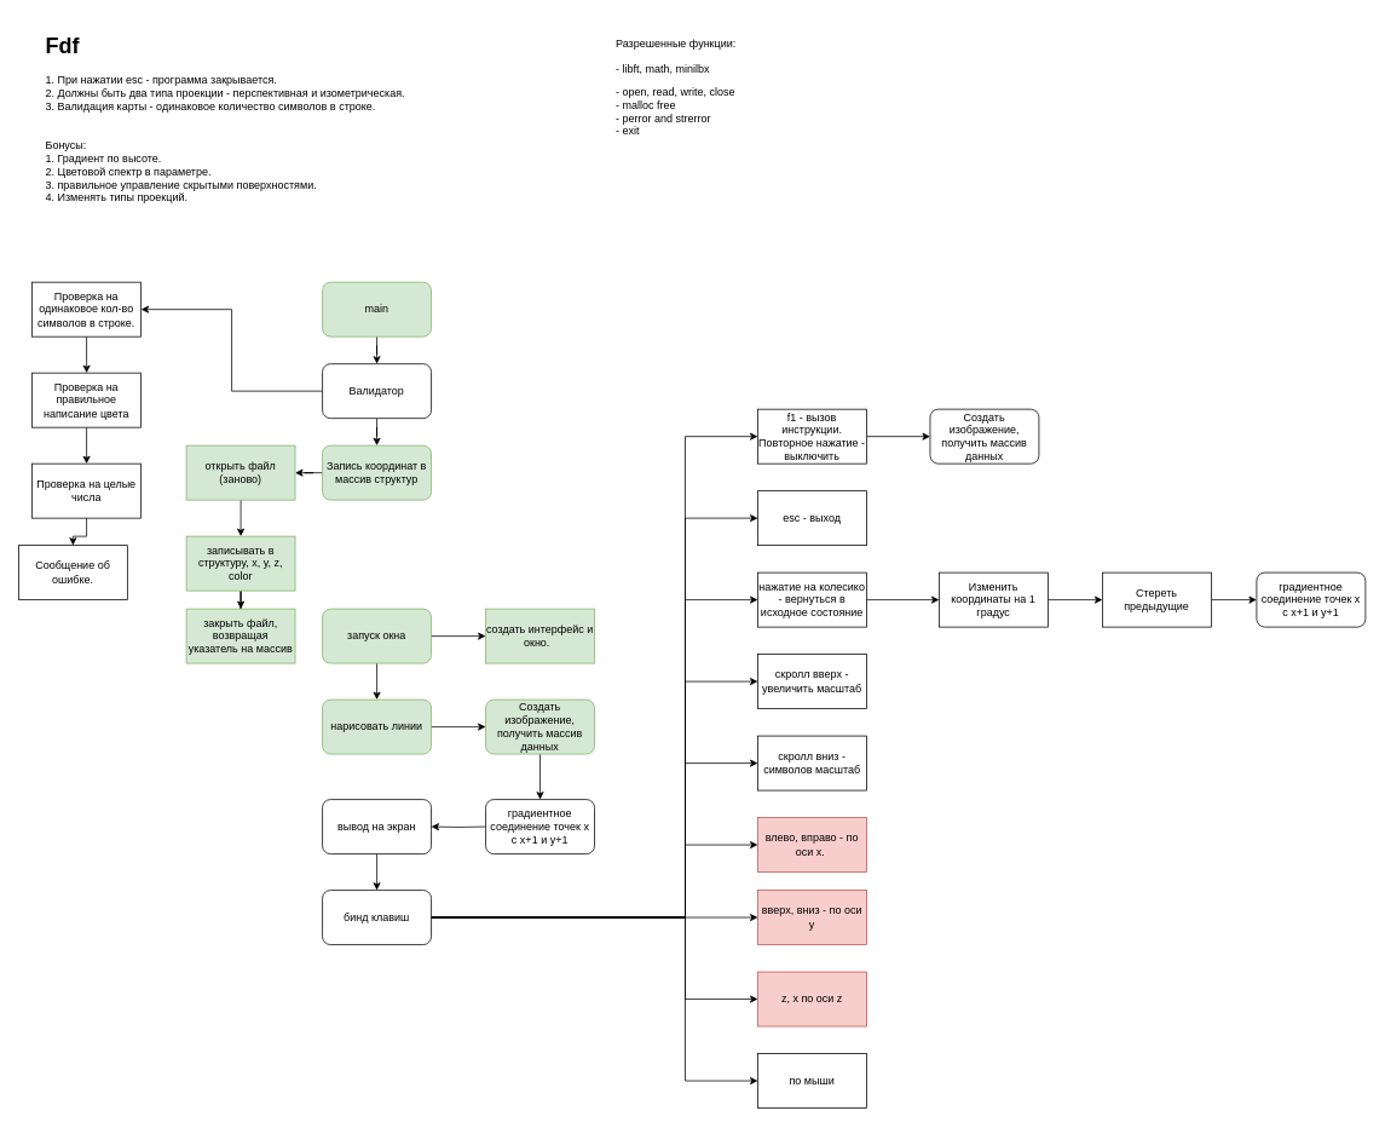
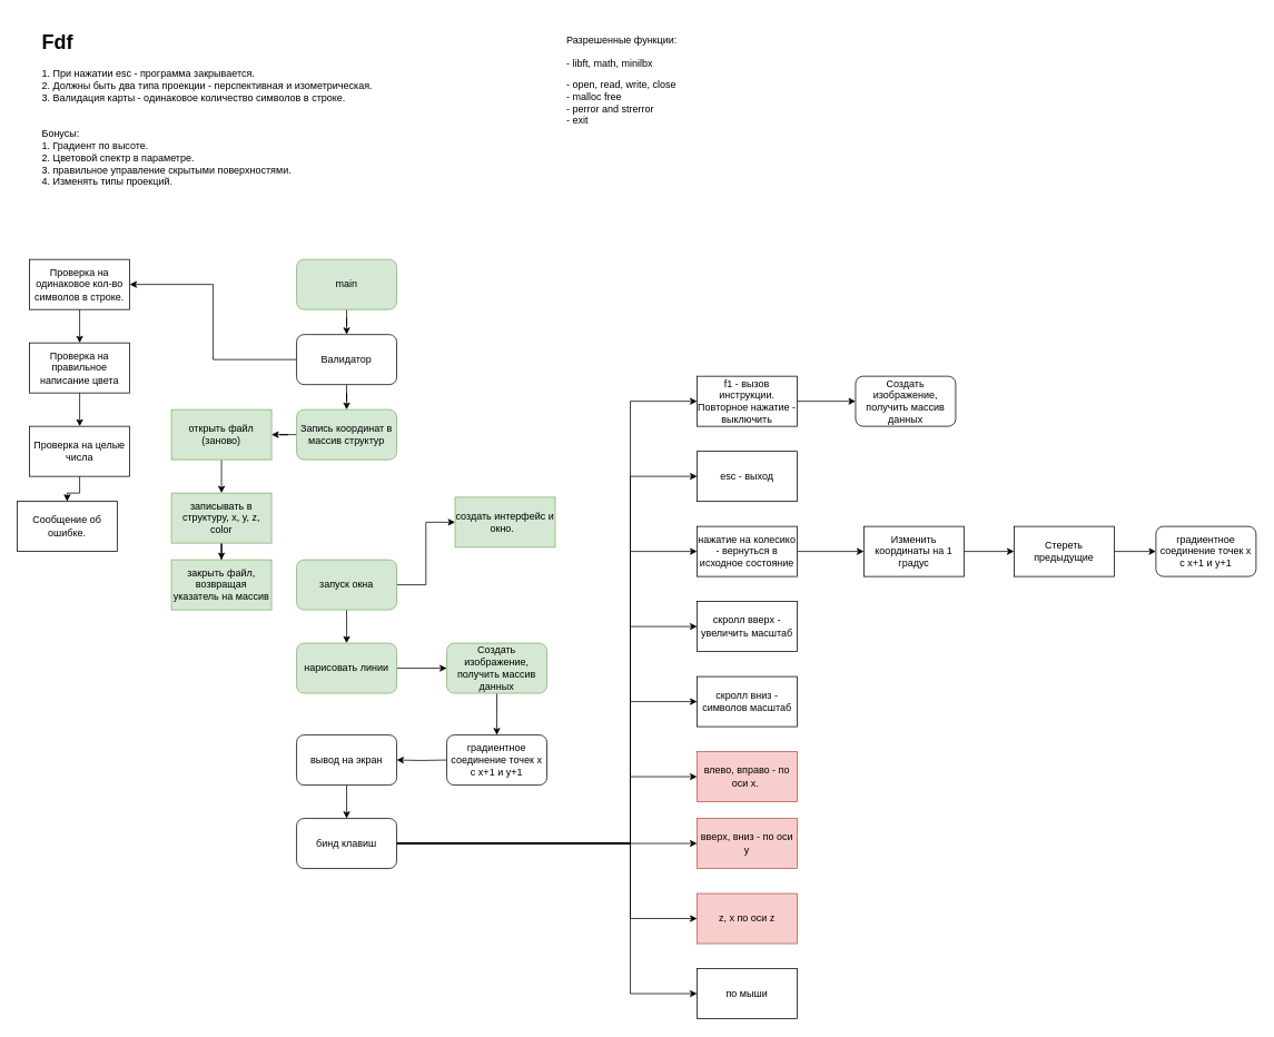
  <mxCell id="0" />
  <mxCell id="1" parent="0" />
  <mxCell id="2" value="&lt;h1&gt;Fdf&lt;/h1&gt;&lt;p&gt;&lt;/p&gt;1. При нажатии esc - программа закрывается.&lt;br&gt;2. Должны быть два типа проекции - перспективная и изометрическая.&lt;br&gt;3. Валидация карты - одинаковое количество символов в строке.&amp;nbsp;&lt;br&gt;&lt;br&gt;&lt;br&gt;Бонусы:&lt;br&gt;1. Градиент по высоте.&lt;br&gt;2. Цветовой спектр в параметре.&lt;br&gt;3. правильное управление скрытыми поверхностями.&amp;nbsp;&lt;br&gt;4. Изменять типы проекций.&lt;br&gt;&lt;br&gt;" style="text;html=1;strokeColor=none;fillColor=none;spacing=5;spacingTop=-20;whiteSpace=wrap;overflow=hidden;rounded=0;" parent="1" vertex="1"><mxGeometry x="45" y="30" width="620" height="210" as="geometry" /></mxCell>
  <mxCell id="3" value="&lt;p style=&quot;text-align: left&quot;&gt;Разрешенные функции:&lt;/p&gt;&lt;p style=&quot;text-align: left&quot;&gt;- libft, math, minilbx&lt;/p&gt;&lt;span&gt;&lt;div style=&quot;text-align: left&quot;&gt;&lt;span&gt;- open, read, write, close&lt;/span&gt;&lt;/div&gt;&lt;/span&gt;&lt;span&gt;&lt;div style=&quot;text-align: left&quot;&gt;&lt;span&gt;- malloc free&lt;/span&gt;&lt;/div&gt;&lt;/span&gt;&lt;span&gt;&lt;div style=&quot;text-align: left&quot;&gt;&lt;span&gt;- perror and strerror&lt;/span&gt;&lt;/div&gt;&lt;/span&gt;&lt;div style=&quot;text-align: left&quot;&gt;&lt;span&gt;- exit&lt;/span&gt;&lt;/div&gt;" style="text;html=1;strokeColor=none;fillColor=none;align=center;verticalAlign=middle;whiteSpace=wrap;rounded=0;" parent="1" vertex="1"><mxGeometry x="665" y="20" width="160" height="140" as="geometry" /></mxCell>
  <mxCell id="4" style="edgeStyle=orthogonalEdgeStyle;rounded=0;orthogonalLoop=1;jettySize=auto;html=1;entryX=0.5;entryY=0;entryDx=0;entryDy=0;" parent="1" source="5" target="8" edge="1"><mxGeometry relative="1" as="geometry" /></mxCell>
  <mxCell id="5" value="main" style="rounded=1;whiteSpace=wrap;html=1;fillColor=#d5e8d4;strokeColor=#82b366;" parent="1" vertex="1"><mxGeometry x="355" y="310" width="120" height="60" as="geometry" /></mxCell>
  <mxCell id="6" style="edgeStyle=orthogonalEdgeStyle;rounded=0;orthogonalLoop=1;jettySize=auto;html=1;entryX=1;entryY=0.5;entryDx=0;entryDy=0;" parent="1" source="8" target="10" edge="1"><mxGeometry relative="1" as="geometry" /></mxCell>
  <mxCell id="7" style="edgeStyle=orthogonalEdgeStyle;rounded=0;orthogonalLoop=1;jettySize=auto;html=1;entryX=0.5;entryY=0;entryDx=0;entryDy=0;" parent="1" source="8" target="40" edge="1"><mxGeometry relative="1" as="geometry" /></mxCell>
  <mxCell id="8" value="Валидатор" style="rounded=1;whiteSpace=wrap;html=1;" parent="1" vertex="1"><mxGeometry x="355" y="400" width="120" height="60" as="geometry" /></mxCell>
  <mxCell id="9" style="edgeStyle=orthogonalEdgeStyle;rounded=0;orthogonalLoop=1;jettySize=auto;html=1;entryX=0.5;entryY=0;entryDx=0;entryDy=0;" parent="1" source="10" target="12" edge="1"><mxGeometry relative="1" as="geometry" /></mxCell>
  <mxCell id="10" value="Проверка на одинаковое кол-во символов в строке." style="rounded=0;whiteSpace=wrap;html=1;" parent="1" vertex="1"><mxGeometry x="35" y="310" width="120" height="60" as="geometry" /></mxCell>
  <mxCell id="11" style="edgeStyle=orthogonalEdgeStyle;rounded=0;orthogonalLoop=1;jettySize=auto;html=1;entryX=0.5;entryY=0;entryDx=0;entryDy=0;" parent="1" source="12" target="14" edge="1"><mxGeometry relative="1" as="geometry" /></mxCell>
  <mxCell id="12" value="Проверка на правильное написание цвета" style="rounded=0;whiteSpace=wrap;html=1;" parent="1" vertex="1"><mxGeometry x="35" y="410" width="120" height="60" as="geometry" /></mxCell>
  <mxCell id="13" style="edgeStyle=orthogonalEdgeStyle;rounded=0;orthogonalLoop=1;jettySize=auto;html=1;entryX=0.5;entryY=0;entryDx=0;entryDy=0;" parent="1" source="14" target="46" edge="1"><mxGeometry relative="1" as="geometry" /></mxCell>
  <mxCell id="14" value="Проверка на целые числа" style="rounded=0;whiteSpace=wrap;html=1;" parent="1" vertex="1"><mxGeometry x="35" y="510" width="120" height="60" as="geometry" /></mxCell>
  <mxCell id="15" style="edgeStyle=orthogonalEdgeStyle;rounded=0;orthogonalLoop=1;jettySize=auto;html=1;exitX=1;exitY=0.5;exitDx=0;exitDy=0;entryX=0;entryY=0.5;entryDx=0;entryDy=0;" parent="1" source="24" target="34" edge="1"><mxGeometry relative="1" as="geometry"><Array as="points"><mxPoint x="755" y="1010" /><mxPoint x="755" y="480" /></Array></mxGeometry></mxCell>
  <mxCell id="16" style="edgeStyle=orthogonalEdgeStyle;rounded=0;orthogonalLoop=1;jettySize=auto;html=1;entryX=0;entryY=0.5;entryDx=0;entryDy=0;" parent="1" source="24" target="25" edge="1"><mxGeometry relative="1" as="geometry"><Array as="points"><mxPoint x="755" y="1010" /><mxPoint x="755" y="570" /></Array></mxGeometry></mxCell>
  <mxCell id="17" style="edgeStyle=orthogonalEdgeStyle;rounded=0;orthogonalLoop=1;jettySize=auto;html=1;entryX=0;entryY=0.5;entryDx=0;entryDy=0;" parent="1" source="24" target="27" edge="1"><mxGeometry relative="1" as="geometry"><Array as="points"><mxPoint x="755" y="1010" /><mxPoint x="755" y="660" /></Array></mxGeometry></mxCell>
  <mxCell id="18" style="edgeStyle=orthogonalEdgeStyle;rounded=0;orthogonalLoop=1;jettySize=auto;html=1;entryX=0;entryY=0.5;entryDx=0;entryDy=0;" parent="1" source="24" target="28" edge="1"><mxGeometry relative="1" as="geometry"><Array as="points"><mxPoint x="755" y="1010" /><mxPoint x="755" y="750" /></Array></mxGeometry></mxCell>
  <mxCell id="19" style="edgeStyle=orthogonalEdgeStyle;rounded=0;orthogonalLoop=1;jettySize=auto;html=1;entryX=0;entryY=0.5;entryDx=0;entryDy=0;" parent="1" source="24" target="29" edge="1"><mxGeometry relative="1" as="geometry"><Array as="points"><mxPoint x="755" y="1010" /><mxPoint x="755" y="840" /></Array></mxGeometry></mxCell>
  <mxCell id="20" style="edgeStyle=orthogonalEdgeStyle;rounded=0;orthogonalLoop=1;jettySize=auto;html=1;entryX=0;entryY=0.5;entryDx=0;entryDy=0;" parent="1" source="24" target="30" edge="1"><mxGeometry relative="1" as="geometry"><Array as="points"><mxPoint x="755" y="1010" /><mxPoint x="755" y="930" /></Array></mxGeometry></mxCell>
  <mxCell id="21" style="edgeStyle=orthogonalEdgeStyle;rounded=0;orthogonalLoop=1;jettySize=auto;html=1;entryX=0;entryY=0.5;entryDx=0;entryDy=0;" parent="1" source="24" target="31" edge="1"><mxGeometry relative="1" as="geometry" /></mxCell>
  <mxCell id="22" style="edgeStyle=orthogonalEdgeStyle;rounded=0;orthogonalLoop=1;jettySize=auto;html=1;entryX=0;entryY=0.5;entryDx=0;entryDy=0;" parent="1" source="24" target="32" edge="1"><mxGeometry relative="1" as="geometry"><Array as="points"><mxPoint x="755" y="1010" /><mxPoint x="755" y="1100" /></Array></mxGeometry></mxCell>
  <mxCell id="23" style="edgeStyle=orthogonalEdgeStyle;rounded=0;orthogonalLoop=1;jettySize=auto;html=1;entryX=0;entryY=0.5;entryDx=0;entryDy=0;" parent="1" source="24" target="55" edge="1"><mxGeometry relative="1" as="geometry"><Array as="points"><mxPoint x="755" y="1010" /><mxPoint x="755" y="1190" /></Array></mxGeometry></mxCell>
  <mxCell id="24" value="бинд клавиш" style="rounded=1;whiteSpace=wrap;html=1;" parent="1" vertex="1"><mxGeometry x="355" y="980" width="120" height="60" as="geometry" /></mxCell>
  <mxCell id="25" value="esc - выход" style="rounded=0;whiteSpace=wrap;html=1;" parent="1" vertex="1"><mxGeometry x="835" y="540" width="120" height="60" as="geometry" /></mxCell>
  <mxCell id="26" style="edgeStyle=orthogonalEdgeStyle;rounded=0;orthogonalLoop=1;jettySize=auto;html=1;entryX=0;entryY=0.5;entryDx=0;entryDy=0;" parent="1" source="27" target="57" edge="1"><mxGeometry relative="1" as="geometry"><mxPoint x="1015" y="660" as="targetPoint" /></mxGeometry></mxCell>
  <mxCell id="27" value="нажатие на колесико - вернуться в исходное состояние" style="rounded=0;whiteSpace=wrap;html=1;" parent="1" vertex="1"><mxGeometry x="835" y="630" width="120" height="60" as="geometry" /></mxCell>
  <mxCell id="28" value="скролл вверх - увеличить масштаб" style="rounded=0;whiteSpace=wrap;html=1;" parent="1" vertex="1"><mxGeometry x="835" y="720" width="120" height="60" as="geometry" /></mxCell>
  <mxCell id="29" value="скролл вниз - символов масштаб" style="rounded=0;whiteSpace=wrap;html=1;" parent="1" vertex="1"><mxGeometry x="835" y="810" width="120" height="60" as="geometry" /></mxCell>
  <mxCell id="30" value="влево, вправо - по оси x.&amp;nbsp;" style="rounded=0;whiteSpace=wrap;html=1;fillColor=#f8cecc;strokeColor=#b85450;" parent="1" vertex="1"><mxGeometry x="835" y="900" width="120" height="60" as="geometry" /></mxCell>
  <mxCell id="31" value="вверх, вниз - по оси y" style="rounded=0;whiteSpace=wrap;html=1;fillColor=#f8cecc;strokeColor=#b85450;" parent="1" vertex="1"><mxGeometry x="835" y="980" width="120" height="60" as="geometry" /></mxCell>
  <mxCell id="32" value="z, x по оси z" style="rounded=0;whiteSpace=wrap;html=1;fillColor=#f8cecc;strokeColor=#b85450;" parent="1" vertex="1"><mxGeometry x="835" y="1070" width="120" height="60" as="geometry" /></mxCell>
  <mxCell id="33" style="edgeStyle=orthogonalEdgeStyle;rounded=0;orthogonalLoop=1;jettySize=auto;html=1;entryX=0;entryY=0.5;entryDx=0;entryDy=0;" parent="1" source="34" target="54" edge="1"><mxGeometry relative="1" as="geometry" /></mxCell>
  <mxCell id="34" value="f1 - вызов инструкции.&lt;br&gt;Повторное нажатие - выключить&lt;br&gt;" style="rounded=0;whiteSpace=wrap;html=1;" parent="1" vertex="1"><mxGeometry x="835" y="450" width="120" height="60" as="geometry" /></mxCell>
  <mxCell id="35" style="edgeStyle=orthogonalEdgeStyle;rounded=0;orthogonalLoop=1;jettySize=auto;html=1;entryX=0;entryY=0.5;entryDx=0;entryDy=0;" parent="1" source="37" target="38" edge="1"><mxGeometry relative="1" as="geometry" /></mxCell>
  <mxCell id="36" style="edgeStyle=orthogonalEdgeStyle;rounded=0;orthogonalLoop=1;jettySize=auto;html=1;entryX=0.5;entryY=0;entryDx=0;entryDy=0;" parent="1" source="37" target="48" edge="1"><mxGeometry relative="1" as="geometry" /></mxCell>
  <mxCell id="37" value="запуск окна" style="rounded=1;whiteSpace=wrap;html=1;fillColor=#d5e8d4;strokeColor=#82b366;" parent="1" vertex="1"><mxGeometry x="355" y="670" width="120" height="60" as="geometry" /></mxCell>
- <mxCell id="38" value="создать интерфейс и окно.&amp;nbsp;&amp;nbsp;" style="rounded=0;whiteSpace=wrap;html=1;fillColor=#d5e8d4;strokeColor=#82b366;" parent="1" vertex="1"><mxGeometry x="535" y="670" width="120" height="60" as="geometry" /></mxCell>
+ <mxCell id="38" value="создать интерфейс и окно.&amp;nbsp;&amp;nbsp;" style="rounded=0;whiteSpace=wrap;html=1;fillColor=#d5e8d4;strokeColor=#82b366;" parent="1" vertex="1"><mxGeometry x="545" y="595" width="120" height="60" as="geometry" /></mxCell>
  <mxCell id="39" style="edgeStyle=orthogonalEdgeStyle;rounded=0;orthogonalLoop=1;jettySize=auto;html=1;entryX=1;entryY=0.5;entryDx=0;entryDy=0;" parent="1" source="40" target="42" edge="1"><mxGeometry relative="1" as="geometry" /></mxCell>
  <mxCell id="40" value="Запись координат в массив структур" style="rounded=1;whiteSpace=wrap;html=1;fillColor=#d5e8d4;strokeColor=#82b366;" parent="1" vertex="1"><mxGeometry x="355" y="490" width="120" height="60" as="geometry" /></mxCell>
  <mxCell id="41" style="edgeStyle=orthogonalEdgeStyle;rounded=0;orthogonalLoop=1;jettySize=auto;html=1;entryX=0.5;entryY=0;entryDx=0;entryDy=0;" parent="1" source="42" target="44" edge="1"><mxGeometry relative="1" as="geometry" /></mxCell>
  <mxCell id="42" value="открыть файл (заново)" style="rounded=0;whiteSpace=wrap;html=1;fillColor=#d5e8d4;strokeColor=#82b366;" parent="1" vertex="1"><mxGeometry x="205" y="490" width="120" height="60" as="geometry" /></mxCell>
  <mxCell id="43" style="edgeStyle=orthogonalEdgeStyle;rounded=0;orthogonalLoop=1;jettySize=auto;html=1;entryX=0.5;entryY=0;entryDx=0;entryDy=0;" parent="1" source="44" target="45" edge="1"><mxGeometry relative="1" as="geometry" /></mxCell>
  <mxCell id="44" value="записывать в структуру, x, y, z, color" style="rounded=0;whiteSpace=wrap;html=1;fillColor=#d5e8d4;strokeColor=#82b366;" parent="1" vertex="1"><mxGeometry x="205" y="590" width="120" height="60" as="geometry" /></mxCell>
  <mxCell id="45" value="закрыть файл, возвращая указатель на массив" style="rounded=0;whiteSpace=wrap;html=1;fillColor=#d5e8d4;strokeColor=#82b366;" parent="1" vertex="1"><mxGeometry x="205" y="670" width="120" height="60" as="geometry" /></mxCell>
  <mxCell id="46" value="Сообщение об ошибке." style="rounded=0;whiteSpace=wrap;html=1;" parent="1" vertex="1"><mxGeometry x="20" y="600" width="120" height="60" as="geometry" /></mxCell>
  <mxCell id="47" style="edgeStyle=orthogonalEdgeStyle;rounded=0;orthogonalLoop=1;jettySize=auto;html=1;entryX=0;entryY=0.5;entryDx=0;entryDy=0;" parent="1" source="48" target="51" edge="1"><mxGeometry relative="1" as="geometry" /></mxCell>
  <mxCell id="48" value="нарисовать линии" style="rounded=1;whiteSpace=wrap;html=1;fillColor=#d5e8d4;strokeColor=#82b366;" parent="1" vertex="1"><mxGeometry x="355" y="770" width="120" height="60" as="geometry" /></mxCell>
  <mxCell id="49" style="edgeStyle=orthogonalEdgeStyle;rounded=0;orthogonalLoop=1;jettySize=auto;html=1;entryX=1;entryY=0.5;entryDx=0;entryDy=0;" parent="1" target="53" edge="1"><mxGeometry relative="1" as="geometry"><mxPoint x="535" y="910" as="sourcePoint" /></mxGeometry></mxCell>
  <mxCell id="50" style="edgeStyle=orthogonalEdgeStyle;rounded=0;orthogonalLoop=1;jettySize=auto;html=1;entryX=0.5;entryY=0;entryDx=0;entryDy=0;" parent="1" source="51" edge="1"><mxGeometry relative="1" as="geometry"><mxPoint x="595" y="880" as="targetPoint" /></mxGeometry></mxCell>
  <mxCell id="51" value="&lt;span&gt;Создать изображение, получить массив данных&lt;/span&gt;" style="rounded=1;whiteSpace=wrap;html=1;fillColor=#d5e8d4;strokeColor=#82b366;" parent="1" vertex="1"><mxGeometry x="535" y="770" width="120" height="60" as="geometry" /></mxCell>
  <mxCell id="52" style="edgeStyle=orthogonalEdgeStyle;rounded=0;orthogonalLoop=1;jettySize=auto;html=1;entryX=0.5;entryY=0;entryDx=0;entryDy=0;" parent="1" source="53" target="24" edge="1"><mxGeometry relative="1" as="geometry" /></mxCell>
  <mxCell id="53" value="вывод на экран" style="rounded=1;whiteSpace=wrap;html=1;" parent="1" vertex="1"><mxGeometry x="355" y="880" width="120" height="60" as="geometry" /></mxCell>
  <mxCell id="54" value="&lt;span&gt;Создать изображение, получить массив данных&lt;/span&gt;" style="rounded=1;whiteSpace=wrap;html=1;" parent="1" vertex="1"><mxGeometry x="1025" y="450" width="120" height="60" as="geometry" /></mxCell>
  <mxCell id="55" value="по мыши" style="rounded=0;whiteSpace=wrap;html=1;" parent="1" vertex="1"><mxGeometry x="835" y="1160" width="120" height="60" as="geometry" /></mxCell>
  <mxCell id="56" style="edgeStyle=orthogonalEdgeStyle;rounded=0;orthogonalLoop=1;jettySize=auto;html=1;entryX=0;entryY=0.5;entryDx=0;entryDy=0;" parent="1" source="57" target="59" edge="1"><mxGeometry relative="1" as="geometry" /></mxCell>
  <mxCell id="57" value="&lt;span&gt;Изменить координаты на 1 градус&lt;/span&gt;" style="rounded=0;whiteSpace=wrap;html=1;" parent="1" vertex="1"><mxGeometry x="1035" y="630" width="120" height="60" as="geometry" /></mxCell>
  <mxCell id="58" style="edgeStyle=orthogonalEdgeStyle;rounded=0;orthogonalLoop=1;jettySize=auto;html=1;exitX=1;exitY=0.5;exitDx=0;exitDy=0;entryX=0;entryY=0.5;entryDx=0;entryDy=0;" parent="1" source="59" target="61" edge="1"><mxGeometry relative="1" as="geometry"><mxPoint x="1375" y="660" as="targetPoint" /></mxGeometry></mxCell>
  <mxCell id="59" value="Стереть предыдущие" style="rounded=0;whiteSpace=wrap;html=1;" parent="1" vertex="1"><mxGeometry x="1215" y="630" width="120" height="60" as="geometry" /></mxCell>
  <mxCell id="60" value="&lt;span&gt;градиентное соединение точек x c x+1 и y+1&lt;/span&gt;" style="rounded=1;whiteSpace=wrap;html=1;" parent="1" vertex="1"><mxGeometry x="535" y="880" width="120" height="60" as="geometry" /></mxCell>
  <mxCell id="61" value="&lt;span&gt;градиентное соединение точек x c x+1 и y+1&lt;/span&gt;" style="rounded=1;whiteSpace=wrap;html=1;" parent="1" vertex="1"><mxGeometry x="1385" y="630" width="120" height="60" as="geometry" /></mxCell>
